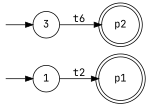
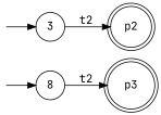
  digraph {
    fontname="JetBrains Mono"
    rankdir=LR
    node [fontname="JetBrains Mono" shape=doublecircle]
    edge [fontname="JetBrains Mono"]
-   n1 [label=p1]
-   1 [shape=circle]
+   n1 [label=p3]
+   1 [shape=circle label=8]
    n3 [label=p2]
    3 [shape=circle]
    start [color=white fontcolor=white shape=point]
    start2 [color=white fontcolor=white shape=point]
    1 -> n1 [label=t2]
-   3 -> n3 [label=t6]
+   3 -> n3 [label=t2]
    start -> 1
    start2 -> 3
  }
